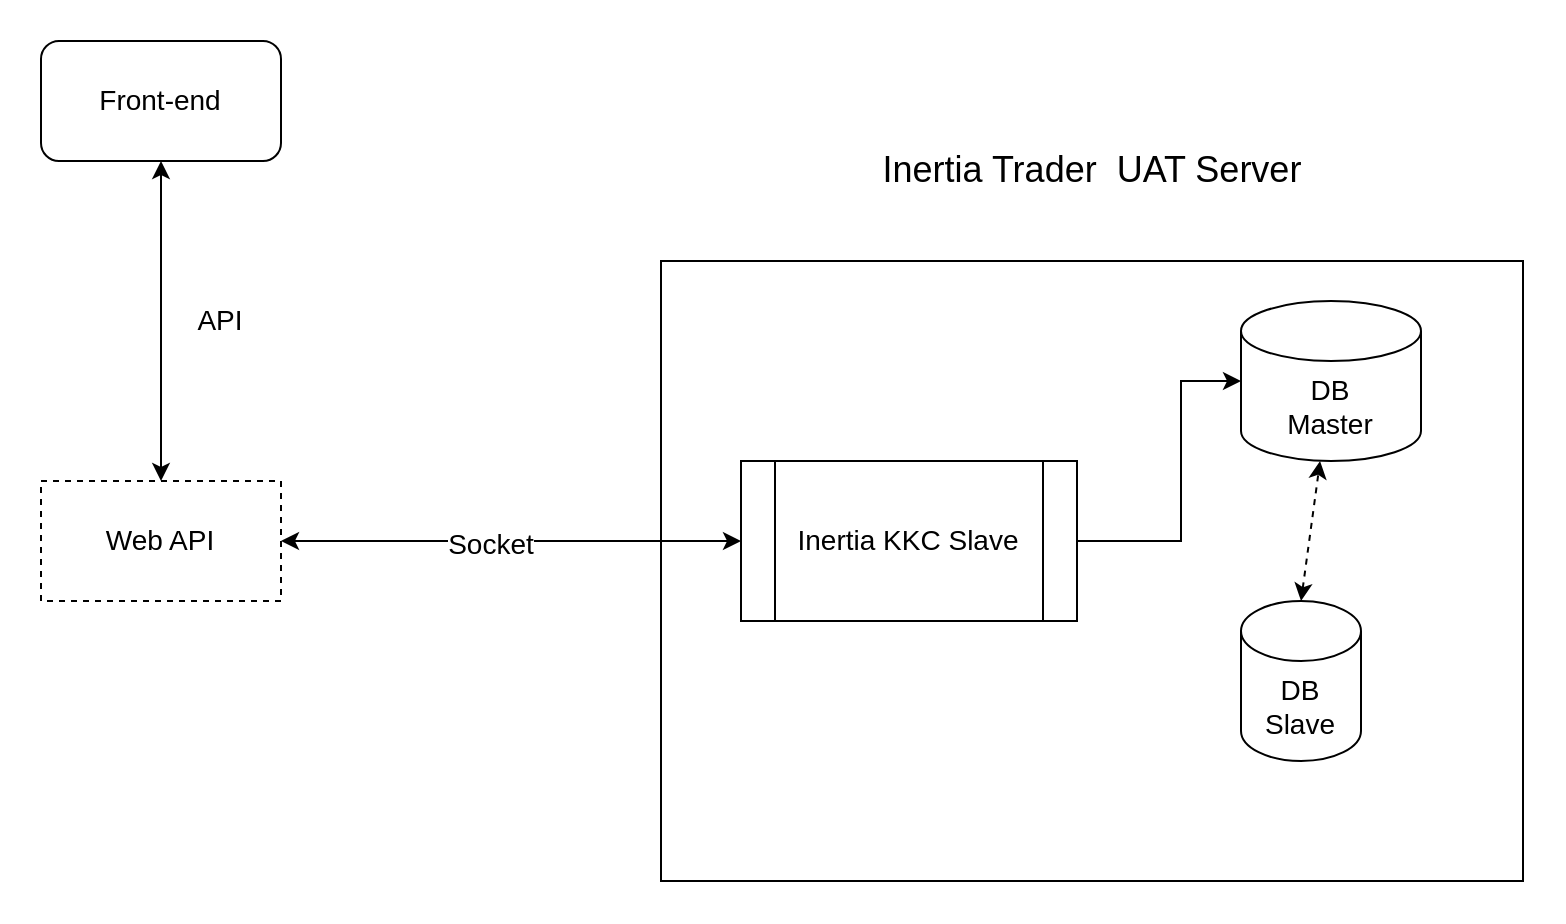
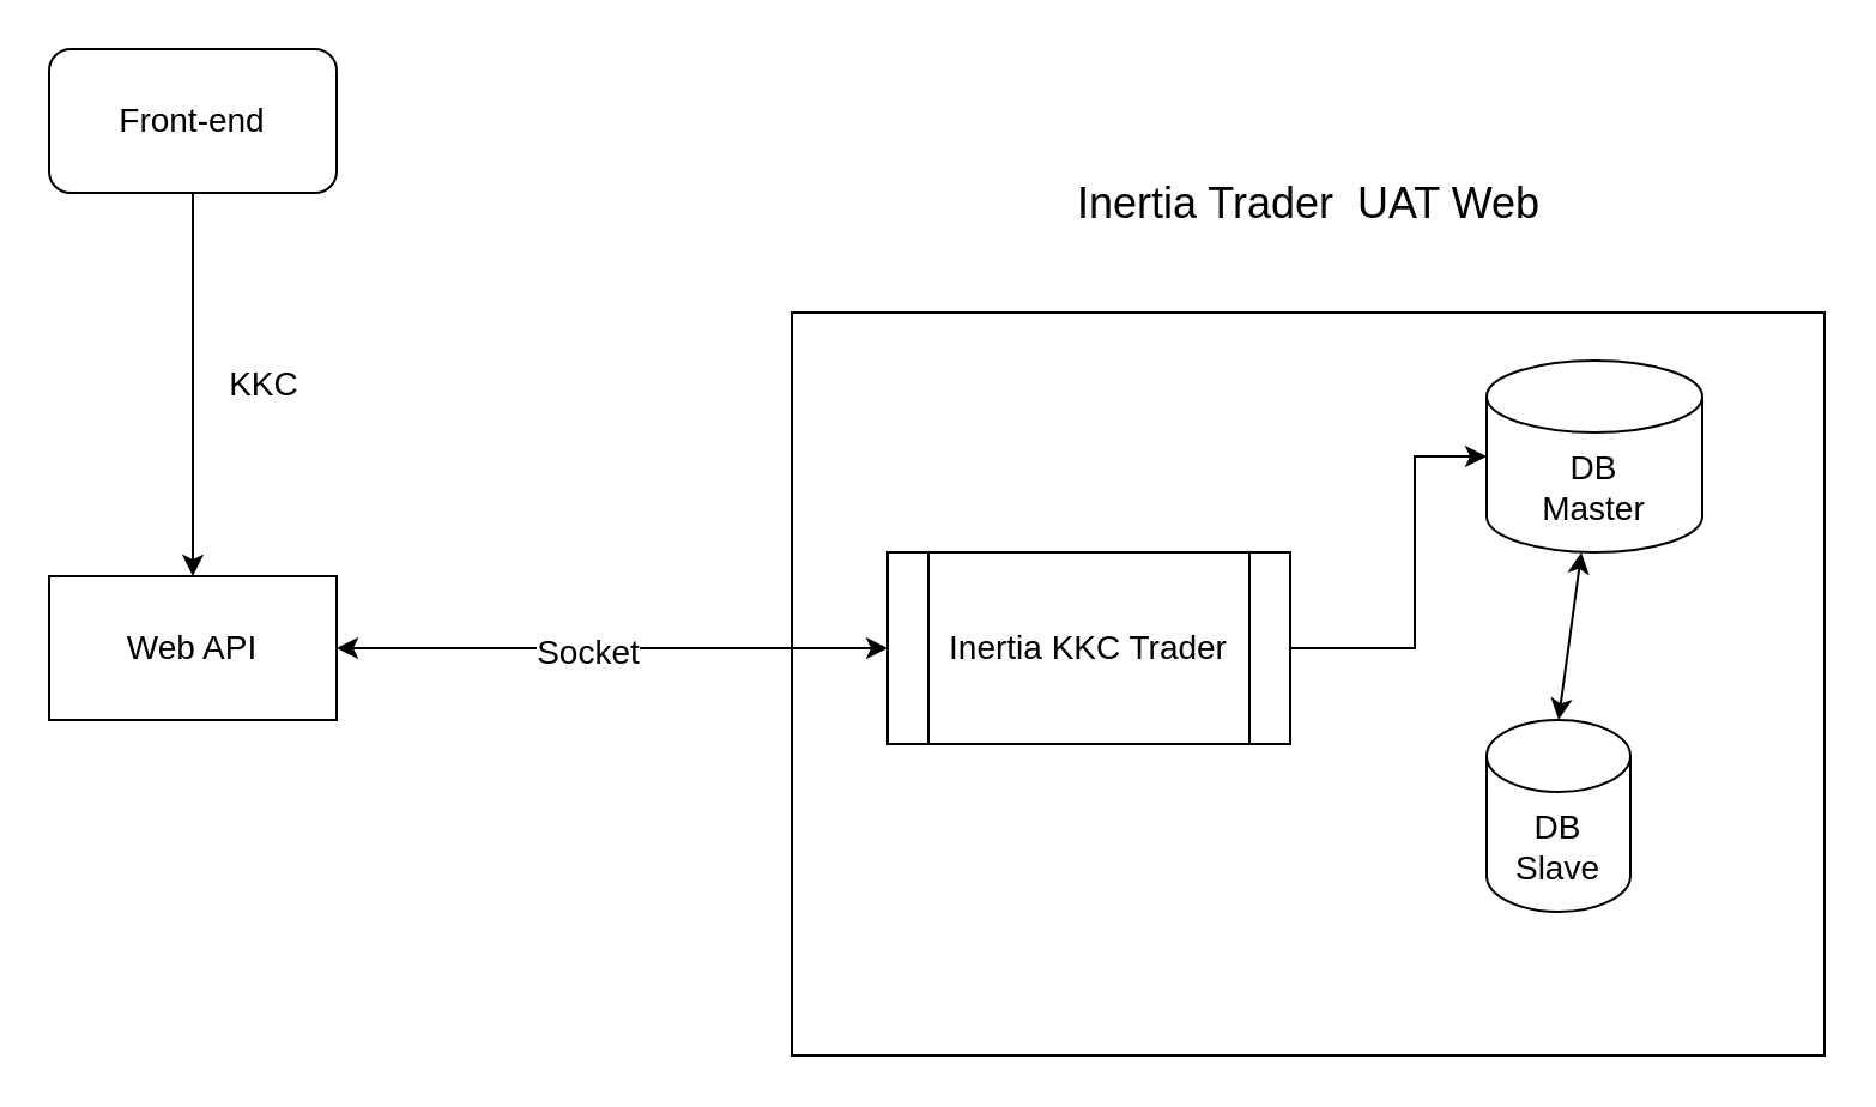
  <mxCell id="0" />
  <mxCell id="1" parent="0" />
  <mxCell id="2" value="" style="rounded=0;whiteSpace=wrap;html=1;" vertex="1" parent="1"><mxGeometry x="330" y="130" width="431" height="310" as="geometry" /></mxCell>
- <mxCell id="3" value="&lt;font style=&quot;font-size: 18px&quot;&gt;Inertia Trader&amp;nbsp; UAT Server&lt;/font&gt;" style="text;html=1;strokeColor=none;fillColor=none;align=center;verticalAlign=middle;whiteSpace=wrap;rounded=0;" vertex="1" parent="1"><mxGeometry x="414.5" y="60" width="262" height="50" as="geometry" /></mxCell>
- <mxCell id="4" value="&lt;font style=&quot;font-size: 14px&quot;&gt;Web API&lt;/font&gt;" style="rounded=0;whiteSpace=wrap;html=1;dashed=1;" vertex="1" parent="1"><mxGeometry x="20" y="240" width="120" height="60" as="geometry" /></mxCell>
+ <mxCell id="3" value="&lt;font style=&quot;font-size: 18px&quot;&gt;Inertia Trader&amp;nbsp; UAT Web&lt;/font&gt;" style="text;html=1;strokeColor=none;fillColor=none;align=center;verticalAlign=middle;whiteSpace=wrap;rounded=0;" vertex="1" parent="1"><mxGeometry x="414.5" y="60" width="262" height="50" as="geometry" /></mxCell>
+ <mxCell id="4" value="&lt;font style=&quot;font-size: 14px&quot;&gt;Web API&lt;/font&gt;" style="rounded=0;whiteSpace=wrap;html=1;" vertex="1" parent="1"><mxGeometry x="20" y="240" width="120" height="60" as="geometry" /></mxCell>
  <mxCell id="5" value="&lt;font style=&quot;font-size: 14px&quot;&gt;DB &lt;br&gt;Master&lt;/font&gt;" style="shape=cylinder3;whiteSpace=wrap;html=1;boundedLbl=1;backgroundOutline=1;size=15;" vertex="1" parent="1"><mxGeometry x="620" y="150" width="90" height="80" as="geometry" /></mxCell>
  <mxCell id="6" value="&lt;font style=&quot;font-size: 14px&quot;&gt;DB&lt;br&gt;Slave&lt;/font&gt;" style="shape=cylinder3;whiteSpace=wrap;html=1;boundedLbl=1;backgroundOutline=1;size=15;" vertex="1" parent="1"><mxGeometry x="620" y="300" width="60" height="80" as="geometry" /></mxCell>
  <mxCell id="7" style="edgeStyle=orthogonalEdgeStyle;rounded=0;orthogonalLoop=1;jettySize=auto;html=1;entryX=0;entryY=0.5;entryDx=0;entryDy=0;entryPerimeter=0;" edge="1" parent="1" source="8" target="5"><mxGeometry relative="1" as="geometry"><Array as="points"><mxPoint x="590" y="270" /><mxPoint x="590" y="190" /></Array></mxGeometry></mxCell>
- <mxCell id="8" value="&lt;font style=&quot;font-size: 14px&quot;&gt;Inertia KKC Slave&lt;/font&gt;" style="shape=process;whiteSpace=wrap;html=1;backgroundOutline=1;" vertex="1" parent="1"><mxGeometry x="370" y="230" width="168" height="80" as="geometry" /></mxCell>
- <mxCell id="9" value="" style="endArrow=classic;startArrow=classic;html=1;exitX=0.5;exitY=0;exitDx=0;exitDy=0;exitPerimeter=0;dashed=1;" edge="1" parent="1" source="6" target="5"><mxGeometry width="50" height="50" relative="1" as="geometry"><mxPoint x="620" y="290" as="sourcePoint" /><mxPoint x="670" y="240" as="targetPoint" /></mxGeometry></mxCell>
+ <mxCell id="8" value="&lt;font style=&quot;font-size: 14px&quot;&gt;Inertia KKC Trader&lt;/font&gt;" style="shape=process;whiteSpace=wrap;html=1;backgroundOutline=1;" vertex="1" parent="1"><mxGeometry x="370" y="230" width="168" height="80" as="geometry" /></mxCell>
+ <mxCell id="9" value="" style="endArrow=classic;startArrow=classic;html=1;exitX=0.5;exitY=0;exitDx=0;exitDy=0;exitPerimeter=0;" edge="1" parent="1" source="6" target="5"><mxGeometry width="50" height="50" relative="1" as="geometry"><mxPoint x="620" y="290" as="sourcePoint" /><mxPoint x="670" y="240" as="targetPoint" /></mxGeometry></mxCell>
  <mxCell id="10" value="" style="endArrow=classic;startArrow=classic;html=1;exitX=1;exitY=0.5;exitDx=0;exitDy=0;entryX=0;entryY=0.5;entryDx=0;entryDy=0;" edge="1" parent="1" source="4" target="8"><mxGeometry width="50" height="50" relative="1" as="geometry"><mxPoint x="340" y="250" as="sourcePoint" /><mxPoint x="390" y="200" as="targetPoint" /></mxGeometry></mxCell>
  <mxCell id="11" value="&lt;font style=&quot;font-size: 14px&quot;&gt;Socket&lt;/font&gt;" style="edgeLabel;html=1;align=center;verticalAlign=middle;resizable=0;points=[];" vertex="1" connectable="0" parent="10"><mxGeometry x="-0.096" y="-1" relative="1" as="geometry"><mxPoint as="offset" /></mxGeometry></mxCell>
  <mxCell id="12" value="&lt;font style=&quot;font-size: 14px&quot;&gt;Front-end&lt;/font&gt;" style="whiteSpace=wrap;html=1;rounded=1;" vertex="1" parent="1"><mxGeometry x="20" y="20" width="120" height="60" as="geometry" /></mxCell>
- <mxCell id="13" value="" style="endArrow=classic;startArrow=classic;html=1;exitX=0.5;exitY=0;exitDx=0;exitDy=0;entryX=0.5;entryY=1;entryDx=0;entryDy=0;" edge="1" parent="1" source="4" target="12"><mxGeometry width="50" height="50" relative="1" as="geometry"><mxPoint x="50" y="240" as="sourcePoint" /><mxPoint x="100" y="190" as="targetPoint" /></mxGeometry></mxCell>
- <mxCell id="14" value="&lt;font style=&quot;font-size: 14px&quot;&gt;API&lt;/font&gt;" style="text;html=1;strokeColor=none;fillColor=none;align=center;verticalAlign=middle;whiteSpace=wrap;rounded=0;" vertex="1" parent="1"><mxGeometry x="90" y="150" width="40" height="20" as="geometry" /></mxCell>
+ <mxCell id="13" value="" style="endArrow=none;startArrow=classic;html=1;exitX=0.5;exitY=0;exitDx=0;exitDy=0;entryX=0.5;entryY=1;entryDx=0;entryDy=0;" edge="1" parent="1" source="4" target="12"><mxGeometry width="50" height="50" relative="1" as="geometry"><mxPoint x="50" y="240" as="sourcePoint" /><mxPoint x="100" y="190" as="targetPoint" /></mxGeometry></mxCell>
+ <mxCell id="14" value="&lt;font style=&quot;font-size: 14px&quot;&gt;KKC&lt;/font&gt;" style="text;html=1;strokeColor=none;fillColor=none;align=center;verticalAlign=middle;whiteSpace=wrap;rounded=0;" vertex="1" parent="1"><mxGeometry x="90" y="150" width="40" height="20" as="geometry" /></mxCell>
